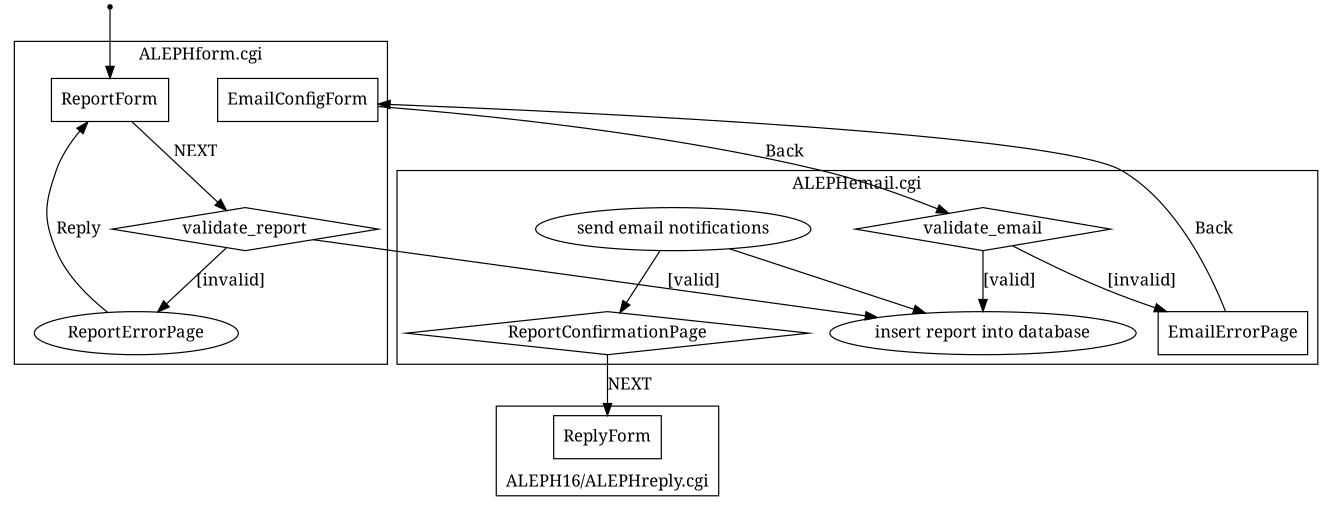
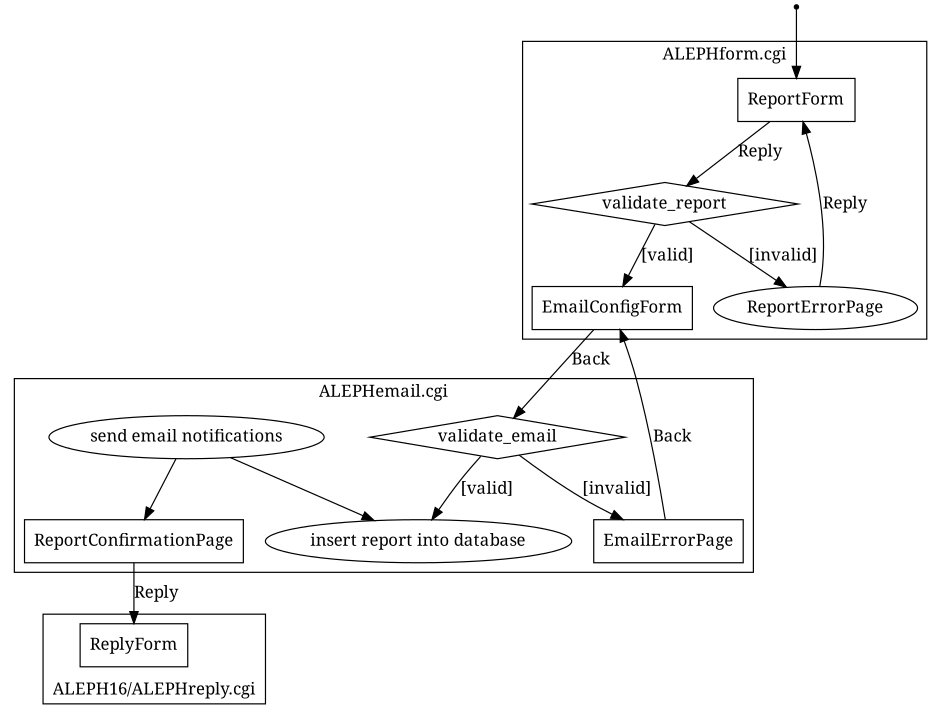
  digraph {
    fontname="Noto Serif"
    node [fontname="Noto Serif" shape=rect]
    edge [fontname="Noto Serif"]
    ReportForm
    EmailConfigForm
    ReportErrorPage [shape=ellipse]
    validate_report [shape=diamond]
    EmailErrorPage
-   ReportConfirmationPage [shape=diamond]
+   ReportConfirmationPage
    n7 [label="insert report into database" shape=ellipse]
    n8 [label="send email notifications" shape=ellipse]
    validate_email [shape=diamond]
    ReplyForm
    start [shape=point]
    subgraph cluster_1 {
      label="ALEPHform.cgi"
      ReportForm
      EmailConfigForm
      ReportErrorPage
      validate_report
    }
    subgraph cluster_2 {
      label="ALEPHemail.cgi"
      EmailErrorPage
      ReportConfirmationPage
      n7
      n8
      validate_email
    }
    subgraph cluster_3 {
      label="ALEPH16/ALEPHreply.cgi"
      labelloc=b
      ReplyForm
    }
-   ReportForm -> validate_report [label=NEXT]
+   ReportForm -> validate_report [label=Reply]
    EmailConfigForm -> validate_email [label=Back]
    ReportErrorPage -> ReportForm [label=Reply]
-   validate_report -> n7 [label="[valid]"]
+   validate_report -> EmailConfigForm [label="[valid]"]
    validate_report -> ReportErrorPage [label="[invalid]"]
    EmailErrorPage -> EmailConfigForm [label=Back]
-   ReportConfirmationPage -> ReplyForm [label=NEXT]
+   ReportConfirmationPage -> ReplyForm [label=Reply]
    n8 -> ReportConfirmationPage
    n8 -> n7
    validate_email -> EmailErrorPage [label="[invalid]"]
    validate_email -> n7 [label="[valid]"]
    start -> ReportForm
  }
